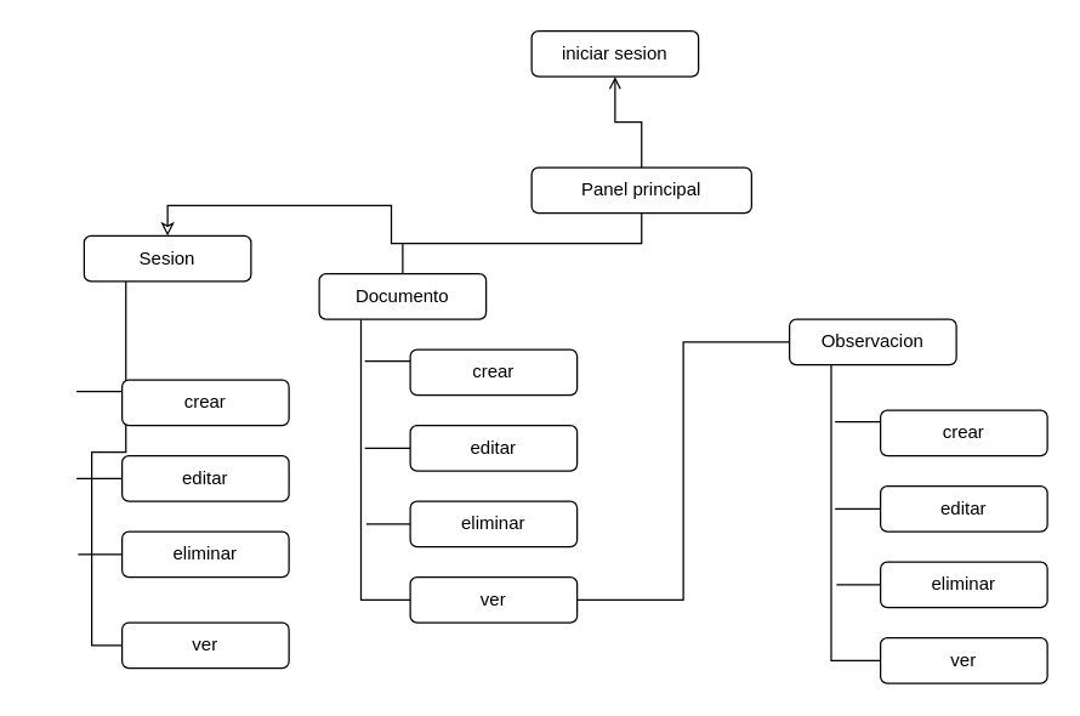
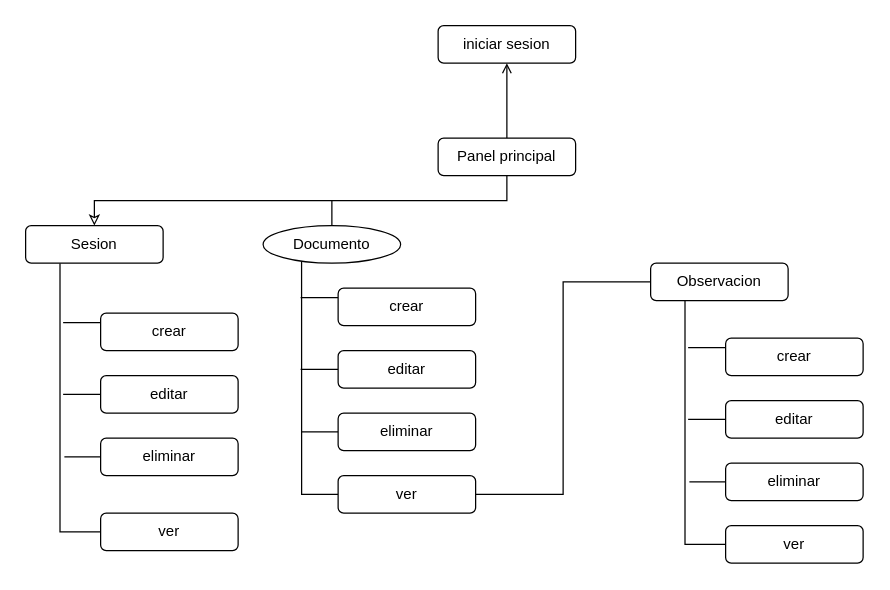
  <mxCell id="0" />
  <mxCell id="1" parent="0" />
  <mxCell id="2" value="iniciar sesion" style="rounded=1;whiteSpace=wrap;html=1;" parent="1" vertex="1"><mxGeometry x="350" y="20" width="110" height="30" as="geometry" /></mxCell>
  <mxCell id="3" style="edgeStyle=orthogonalEdgeStyle;rounded=0;orthogonalLoop=1;jettySize=auto;html=1;exitX=0.5;exitY=1;exitDx=0;exitDy=0;endArrow=classic;endFill=0;" parent="1" source="5" target="12" edge="1"><mxGeometry relative="1" as="geometry" /></mxCell>
  <mxCell id="4" style="edgeStyle=orthogonalEdgeStyle;rounded=0;orthogonalLoop=1;jettySize=auto;html=1;exitX=0.5;exitY=0;exitDx=0;exitDy=0;entryX=0.5;entryY=1;entryDx=0;entryDy=0;endArrow=open;endFill=0;" parent="1" source="5" target="2" edge="1"><mxGeometry relative="1" as="geometry" /></mxCell>
- <mxCell id="5" value="Panel principal" style="rounded=1;whiteSpace=wrap;html=1;" parent="1" vertex="1"><mxGeometry x="350" y="110" width="145" height="30" as="geometry" /></mxCell>
+ <mxCell id="5" value="Panel principal" style="rounded=1;whiteSpace=wrap;html=1;" parent="1" vertex="1"><mxGeometry x="350" y="110" width="110" height="30" as="geometry" /></mxCell>
  <mxCell id="6" style="edgeStyle=orthogonalEdgeStyle;rounded=0;orthogonalLoop=1;jettySize=auto;html=1;exitX=0.25;exitY=1;exitDx=0;exitDy=0;entryX=0;entryY=0.5;entryDx=0;entryDy=0;endArrow=none;endFill=0;" parent="1" source="8" target="10" edge="1"><mxGeometry relative="1" as="geometry" /></mxCell>
  <mxCell id="7" style="edgeStyle=orthogonalEdgeStyle;rounded=0;orthogonalLoop=1;jettySize=auto;html=1;exitX=0.5;exitY=0;exitDx=0;exitDy=0;endArrow=none;endFill=0;" parent="1" source="8" edge="1"><mxGeometry relative="1" as="geometry"><mxPoint x="265" y="160" as="targetPoint" /></mxGeometry></mxCell>
- <mxCell id="8" value="Documento" style="rounded=1;whiteSpace=wrap;html=1;" parent="1" vertex="1"><mxGeometry x="210" y="180" width="110" height="30" as="geometry" /></mxCell>
+ <mxCell id="8" value="Documento" style="ellipse;whiteSpace=wrap;html=1;" parent="1" vertex="1"><mxGeometry x="210" y="180" width="110" height="30" as="geometry" /></mxCell>
  <mxCell id="9" style="edgeStyle=orthogonalEdgeStyle;rounded=0;orthogonalLoop=1;jettySize=auto;html=1;exitX=1;exitY=0.5;exitDx=0;exitDy=0;entryX=0;entryY=0.5;entryDx=0;entryDy=0;endArrow=none;endFill=0;" parent="1" source="10" target="15" edge="1"><mxGeometry relative="1" as="geometry" /></mxCell>
  <mxCell id="10" value="ver" style="rounded=1;whiteSpace=wrap;html=1;" parent="1" vertex="1"><mxGeometry x="270" y="380" width="110" height="30" as="geometry" /></mxCell>
  <mxCell id="11" style="edgeStyle=orthogonalEdgeStyle;rounded=0;orthogonalLoop=1;jettySize=auto;html=1;exitX=0.25;exitY=1;exitDx=0;exitDy=0;entryX=0;entryY=0.5;entryDx=0;entryDy=0;endArrow=none;endFill=0;" parent="1" source="12" target="13" edge="1"><mxGeometry relative="1" as="geometry" /></mxCell>
- <mxCell id="12" value="Sesion" style="rounded=1;whiteSpace=wrap;html=1;" parent="1" vertex="1"><mxGeometry x="55" y="155" width="110" height="30" as="geometry" /></mxCell>
+ <mxCell id="12" value="Sesion" style="rounded=1;whiteSpace=wrap;html=1;" parent="1" vertex="1"><mxGeometry x="20" y="180" width="110" height="30" as="geometry" /></mxCell>
  <mxCell id="13" value="ver" style="rounded=1;whiteSpace=wrap;html=1;" parent="1" vertex="1"><mxGeometry x="80" y="410" width="110" height="30" as="geometry" /></mxCell>
  <mxCell id="14" style="edgeStyle=orthogonalEdgeStyle;rounded=0;orthogonalLoop=1;jettySize=auto;html=1;exitX=0.25;exitY=1;exitDx=0;exitDy=0;entryX=0;entryY=0.5;entryDx=0;entryDy=0;endArrow=none;endFill=0;" parent="1" source="15" target="22" edge="1"><mxGeometry relative="1" as="geometry" /></mxCell>
  <mxCell id="15" value="Observacion" style="rounded=1;whiteSpace=wrap;html=1;" parent="1" vertex="1"><mxGeometry x="520" y="210" width="110" height="30" as="geometry" /></mxCell>
  <mxCell id="16" style="edgeStyle=orthogonalEdgeStyle;rounded=0;orthogonalLoop=1;jettySize=auto;html=1;exitX=0;exitY=0.25;exitDx=0;exitDy=0;endArrow=none;endFill=0;" parent="1" source="17" edge="1"><mxGeometry relative="1" as="geometry"><mxPoint x="550" y="278" as="targetPoint" /></mxGeometry></mxCell>
  <mxCell id="17" value="crear" style="rounded=1;whiteSpace=wrap;html=1;" parent="1" vertex="1"><mxGeometry x="580" y="270" width="110" height="30" as="geometry" /></mxCell>
  <mxCell id="18" style="edgeStyle=orthogonalEdgeStyle;rounded=0;orthogonalLoop=1;jettySize=auto;html=1;exitX=0;exitY=0.5;exitDx=0;exitDy=0;endArrow=none;endFill=0;" parent="1" source="19" edge="1"><mxGeometry relative="1" as="geometry"><mxPoint x="550" y="335" as="targetPoint" /></mxGeometry></mxCell>
  <mxCell id="19" value="editar" style="rounded=1;whiteSpace=wrap;html=1;" parent="1" vertex="1"><mxGeometry x="580" y="320" width="110" height="30" as="geometry" /></mxCell>
  <mxCell id="20" style="edgeStyle=orthogonalEdgeStyle;rounded=0;orthogonalLoop=1;jettySize=auto;html=1;exitX=0;exitY=0.5;exitDx=0;exitDy=0;endArrow=none;endFill=0;" parent="1" source="21" edge="1"><mxGeometry relative="1" as="geometry"><mxPoint x="551" y="385" as="targetPoint" /></mxGeometry></mxCell>
  <mxCell id="21" value="eliminar" style="rounded=1;whiteSpace=wrap;html=1;" parent="1" vertex="1"><mxGeometry x="580" y="370" width="110" height="30" as="geometry" /></mxCell>
  <mxCell id="22" value="ver" style="rounded=1;whiteSpace=wrap;html=1;" parent="1" vertex="1"><mxGeometry x="580" y="420" width="110" height="30" as="geometry" /></mxCell>
  <mxCell id="23" style="edgeStyle=orthogonalEdgeStyle;rounded=0;orthogonalLoop=1;jettySize=auto;html=1;exitX=0;exitY=0.25;exitDx=0;exitDy=0;endArrow=none;endFill=0;" parent="1" source="24" edge="1"><mxGeometry relative="1" as="geometry"><mxPoint x="240" y="238" as="targetPoint" /></mxGeometry></mxCell>
  <mxCell id="24" value="crear" style="rounded=1;whiteSpace=wrap;html=1;" parent="1" vertex="1"><mxGeometry x="270" y="230" width="110" height="30" as="geometry" /></mxCell>
  <mxCell id="25" style="edgeStyle=orthogonalEdgeStyle;rounded=0;orthogonalLoop=1;jettySize=auto;html=1;exitX=0;exitY=0.5;exitDx=0;exitDy=0;endArrow=none;endFill=0;" parent="1" source="26" edge="1"><mxGeometry relative="1" as="geometry"><mxPoint x="240" y="295" as="targetPoint" /></mxGeometry></mxCell>
  <mxCell id="26" value="editar" style="rounded=1;whiteSpace=wrap;html=1;" parent="1" vertex="1"><mxGeometry x="270" y="280" width="110" height="30" as="geometry" /></mxCell>
  <mxCell id="27" style="edgeStyle=orthogonalEdgeStyle;rounded=0;orthogonalLoop=1;jettySize=auto;html=1;exitX=0;exitY=0.5;exitDx=0;exitDy=0;endArrow=none;endFill=0;" parent="1" source="28" edge="1"><mxGeometry relative="1" as="geometry"><mxPoint x="241" y="345" as="targetPoint" /></mxGeometry></mxCell>
  <mxCell id="28" value="eliminar" style="rounded=1;whiteSpace=wrap;html=1;" parent="1" vertex="1"><mxGeometry x="270" y="330" width="110" height="30" as="geometry" /></mxCell>
  <mxCell id="29" style="edgeStyle=orthogonalEdgeStyle;rounded=0;orthogonalLoop=1;jettySize=auto;html=1;exitX=0;exitY=0.25;exitDx=0;exitDy=0;endArrow=none;endFill=0;" parent="1" source="30" edge="1"><mxGeometry relative="1" as="geometry"><mxPoint x="50" y="258" as="targetPoint" /></mxGeometry></mxCell>
  <mxCell id="30" value="crear" style="rounded=1;whiteSpace=wrap;html=1;" parent="1" vertex="1"><mxGeometry x="80" y="250" width="110" height="30" as="geometry" /></mxCell>
  <mxCell id="31" style="edgeStyle=orthogonalEdgeStyle;rounded=0;orthogonalLoop=1;jettySize=auto;html=1;exitX=0;exitY=0.5;exitDx=0;exitDy=0;endArrow=none;endFill=0;" parent="1" source="32" edge="1"><mxGeometry relative="1" as="geometry"><mxPoint x="50" y="315" as="targetPoint" /></mxGeometry></mxCell>
  <mxCell id="32" value="editar" style="rounded=1;whiteSpace=wrap;html=1;" parent="1" vertex="1"><mxGeometry x="80" y="300" width="110" height="30" as="geometry" /></mxCell>
  <mxCell id="33" style="edgeStyle=orthogonalEdgeStyle;rounded=0;orthogonalLoop=1;jettySize=auto;html=1;exitX=0;exitY=0.5;exitDx=0;exitDy=0;endArrow=none;endFill=0;" parent="1" source="34" edge="1"><mxGeometry relative="1" as="geometry"><mxPoint x="51" y="365" as="targetPoint" /></mxGeometry></mxCell>
  <mxCell id="34" value="eliminar" style="rounded=1;whiteSpace=wrap;html=1;" parent="1" vertex="1"><mxGeometry x="80" y="350" width="110" height="30" as="geometry" /></mxCell>
